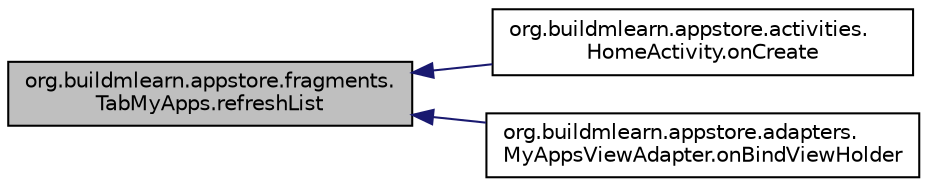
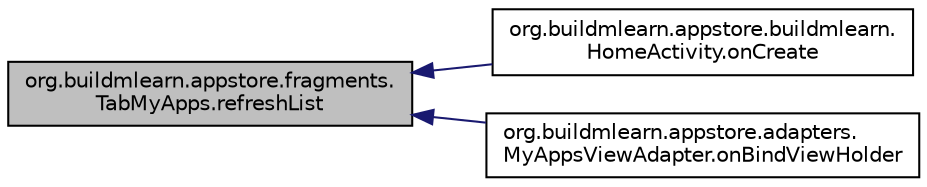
  digraph {
    rankdir=LR
    node [color=black fontname=Helvetica fontsize=10 shape=record]
    edge [color=midnightblue dir=back fontname=Helvetica fontsize=10 labelfontname=Helvetica labelfontsize=10 style=solid]
    n1 [fillcolor=grey75 fontcolor=black height=0.2 label="org.buildmlearn.appstore.fragments.\lTabMyApps.refreshList" style=filled width=0.4]
-   n2 [height=0.2 label="org.buildmlearn.appstore.activities.\lHomeActivity.onCreate" width=0.4]
+   n2 [height=0.2 label="org.buildmlearn.appstore.buildmlearn.\lHomeActivity.onCreate" width=0.4]
    n3 [height=0.2 label="org.buildmlearn.appstore.adapters.\lMyAppsViewAdapter.onBindViewHolder" width=0.4]
    n1 -> n2
    n1 -> n3
  }
